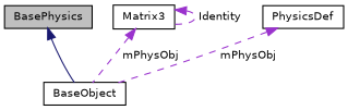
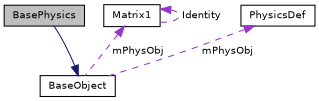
  digraph {
    node [color=black fillcolor=white fontname=Helvetica fontsize=10 shape=record style=filled]
    edge [color=darkorchid3 dir=back fontname=Helvetica fontsize=10 labelfontname=Helvetica labelfontsize=10 style=dashed]
    n1 [fillcolor=grey75 fontcolor=black height=0.2 label=BasePhysics width=0.4]
    n2 [height=0.2 label=BaseObject width=0.4]
-   n3 [height=0.2 label=Matrix3 width=0.4]
+   n3 [height=0.2 label=Matrix1 width=0.4]
    n4 [height=0.2 label=PhysicsDef width=0.4]
-   n1 -> n2 [color=midnightblue style=solid]
+   n2 -> n1 [color=midnightblue style=solid]
    n3 -> n2 [label=" mPhysObj"]
    n3 -> n3 [label=" Identity"]
    n4 -> n2 [label=" mPhysObj"]
  }
